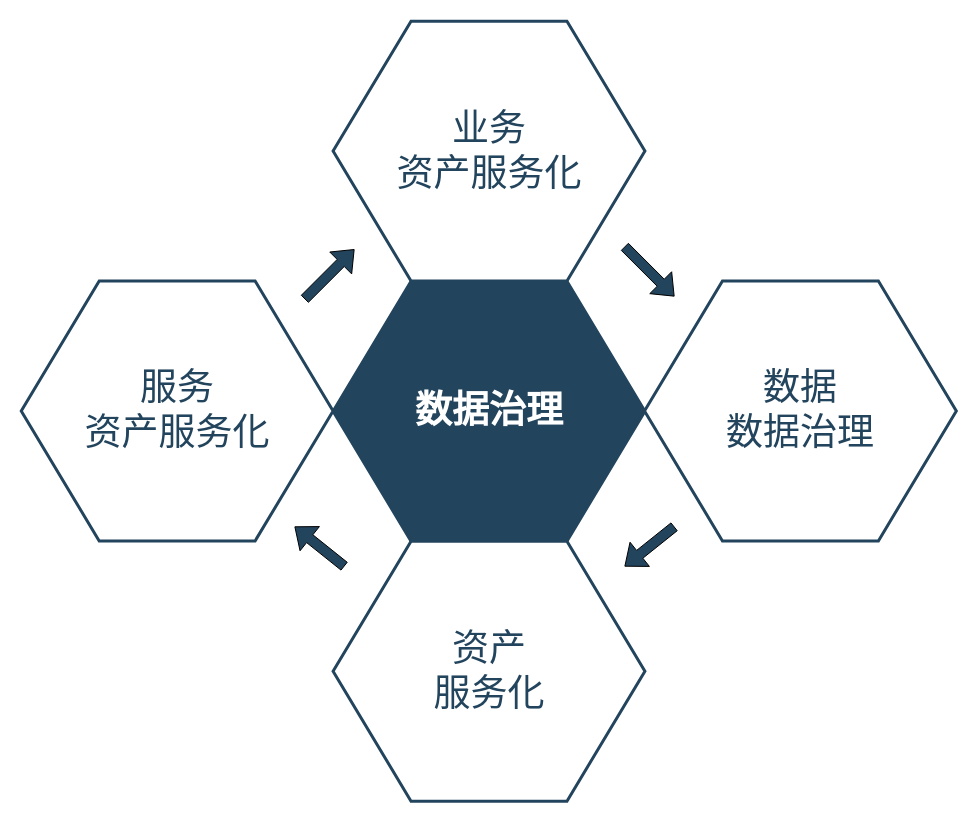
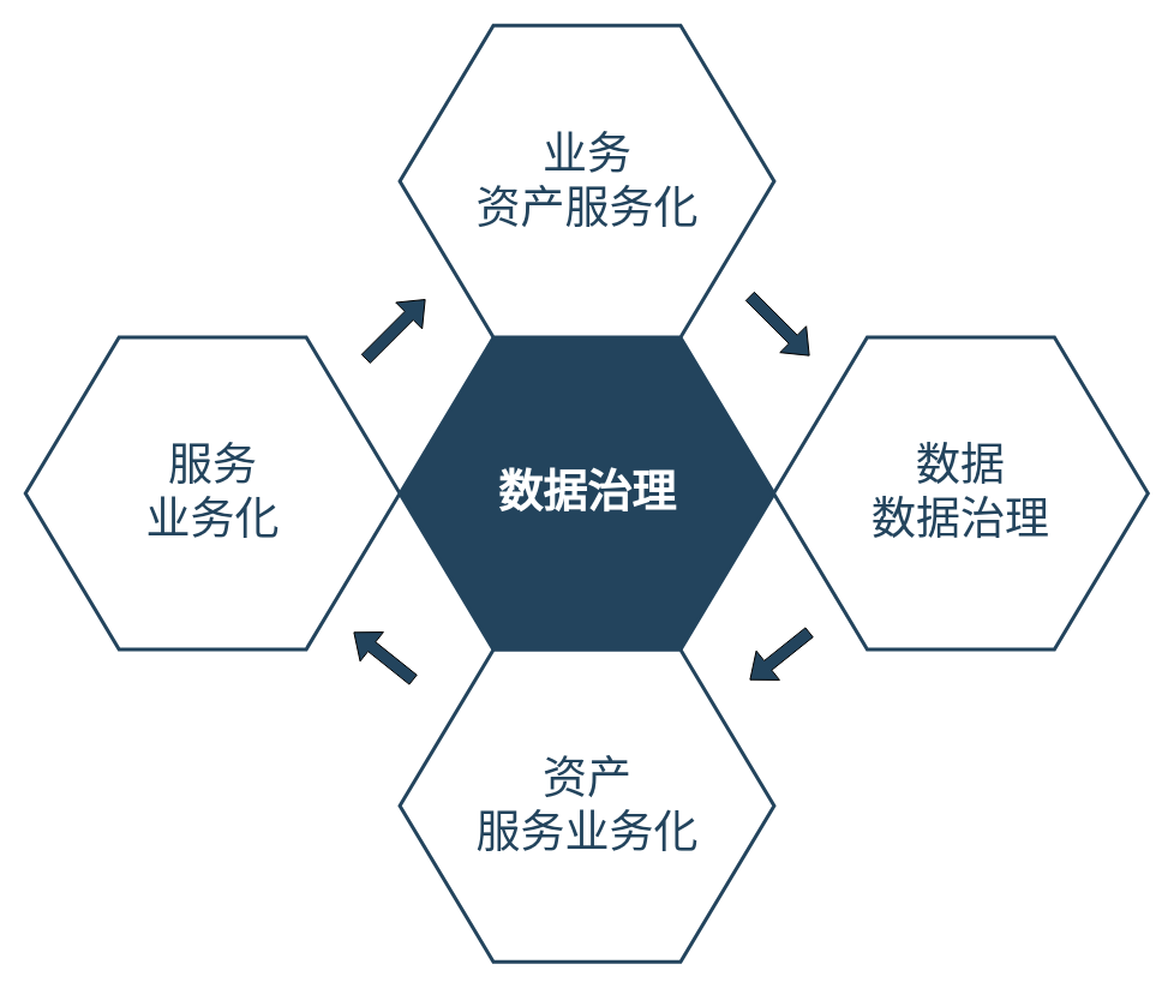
  <mxCell id="0" />
  <mxCell id="1" parent="0" />
  <mxCell id="2" value="&lt;font color=&quot;#ffffff&quot; style=&quot;font-size: 37px;&quot;&gt;&lt;span style=&quot;font-size: 37px;&quot;&gt;&lt;b style=&quot;font-size: 37px;&quot;&gt;数据治理&lt;/b&gt;&lt;/span&gt;&lt;/font&gt;" style="shape=hexagon;perimeter=hexagonPerimeter2;whiteSpace=wrap;html=1;shadow=0;labelBackgroundColor=none;strokeColor=#23445D;fillColor=#23445D;gradientColor=none;fontFamily=Helvetica;fontSize=37;fontColor=#23445d;align=center;strokeWidth=3;" parent="1" vertex="1"><mxGeometry x="332.579" y="280.798" width="311.842" height="259.868" as="geometry" /></mxCell>
  <mxCell id="3" value="" style="triangle;whiteSpace=wrap;html=1;shadow=0;labelBackgroundColor=none;strokeColor=none;fillColor=#FFFFFF;fontFamily=Helvetica;fontSize=17;fontColor=#23445d;align=center;rotation=90;gradientColor=none;flipV=1;flipH=1;opacity=20;" parent="1" vertex="1"><mxGeometry x="213.5" y="298.667" width="72" height="152" as="geometry" /></mxCell>
  <mxCell id="4" value="&lt;font style=&quot;font-size: 37px;&quot;&gt;业务&lt;br style=&quot;font-size: 37px;&quot;&gt;资产服务化&lt;/font&gt;" style="shape=hexagon;perimeter=hexagonPerimeter2;whiteSpace=wrap;html=1;shadow=0;labelBackgroundColor=none;strokeColor=#23445D;fillColor=#ffffff;gradientColor=none;fontFamily=Helvetica;fontSize=37;fontColor=#23445D;align=center;strokeWidth=3;" parent="1" vertex="1"><mxGeometry x="332.579" y="20.667" width="311.842" height="259.868" as="geometry" /></mxCell>
  <mxCell id="5" value="&lt;font style=&quot;font-size: 37px;&quot;&gt;数据&lt;br style=&quot;font-size: 37px;&quot;&gt;数据治理&lt;/font&gt;" style="shape=hexagon;perimeter=hexagonPerimeter2;whiteSpace=wrap;html=1;shadow=0;labelBackgroundColor=none;strokeColor=#23445D;fillColor=#FFFFFF;gradientColor=none;fontFamily=Helvetica;fontSize=37;fontColor=#23445d;align=center;strokeWidth=3;" parent="1" vertex="1"><mxGeometry x="643.998" y="280.535" width="311.842" height="259.868" as="geometry" /></mxCell>
- <mxCell id="6" value="&lt;font style=&quot;font-size: 37px;&quot;&gt;资产&lt;br style=&quot;font-size: 37px;&quot;&gt;服务化&lt;/font&gt;" style="shape=hexagon;perimeter=hexagonPerimeter2;whiteSpace=wrap;html=1;shadow=0;labelBackgroundColor=none;strokeColor=#23445D;fillColor=#FFFFFF;gradientColor=none;fontFamily=Helvetica;fontSize=37;fontColor=#23445d;align=center;strokeWidth=3;" parent="1" vertex="1"><mxGeometry x="332.579" y="540.798" width="311.842" height="259.868" as="geometry" /></mxCell>
- <mxCell id="7" value="&lt;font style=&quot;font-size: 37px;&quot;&gt;服务&lt;br style=&quot;font-size: 37px;&quot;&gt;资产服务化&lt;br style=&quot;font-size: 37px;&quot;&gt;&lt;/font&gt;" style="shape=hexagon;perimeter=hexagonPerimeter2;whiteSpace=wrap;html=1;shadow=0;labelBackgroundColor=none;strokeColor=#23445D;fillColor=#ffffff;gradientColor=none;fontFamily=Helvetica;fontSize=37;fontColor=#23445D;align=center;strokeWidth=3;" parent="1" vertex="1"><mxGeometry x="20.74" y="280.54" width="311.842" height="259.868" as="geometry" /></mxCell>
+ <mxCell id="6" value="&lt;font style=&quot;font-size: 37px;&quot;&gt;资产&lt;br style=&quot;font-size: 37px;&quot;&gt;服务业务化&lt;/font&gt;" style="shape=hexagon;perimeter=hexagonPerimeter2;whiteSpace=wrap;html=1;shadow=0;labelBackgroundColor=none;strokeColor=#23445D;fillColor=#FFFFFF;gradientColor=none;fontFamily=Helvetica;fontSize=37;fontColor=#23445d;align=center;strokeWidth=3;" parent="1" vertex="1"><mxGeometry x="332.579" y="540.798" width="311.842" height="259.868" as="geometry" /></mxCell>
+ <mxCell id="7" value="&lt;font style=&quot;font-size: 37px;&quot;&gt;服务&lt;br style=&quot;font-size: 37px;&quot;&gt;业务化&lt;br style=&quot;font-size: 37px;&quot;&gt;&lt;/font&gt;" style="shape=hexagon;perimeter=hexagonPerimeter2;whiteSpace=wrap;html=1;shadow=0;labelBackgroundColor=none;strokeColor=#23445D;fillColor=#ffffff;gradientColor=none;fontFamily=Helvetica;fontSize=37;fontColor=#23445D;align=center;strokeWidth=3;" parent="1" vertex="1"><mxGeometry x="20.74" y="280.54" width="311.842" height="259.868" as="geometry" /></mxCell>
  <mxCell id="8" value="" style="shape=flexArrow;endArrow=classic;html=1;rounded=0;fillColor=#23445d;" edge="1" parent="1"><mxGeometry width="50" height="50" relative="1" as="geometry"><mxPoint x="304" y="298.67" as="sourcePoint" /><mxPoint x="354" y="248.67" as="targetPoint" /></mxGeometry></mxCell>
  <mxCell id="9" value="" style="shape=flexArrow;endArrow=classic;html=1;rounded=0;fillColor=#23445d;" edge="1" parent="1"><mxGeometry width="50" height="50" relative="1" as="geometry"><mxPoint x="624" y="246" as="sourcePoint" /><mxPoint x="674" y="296" as="targetPoint" /></mxGeometry></mxCell>
  <mxCell id="10" value="" style="shape=flexArrow;endArrow=classic;html=1;rounded=0;fillColor=#23445d;" edge="1" parent="1"><mxGeometry width="50" height="50" relative="1" as="geometry"><mxPoint x="344" y="566" as="sourcePoint" /><mxPoint x="294" y="526" as="targetPoint" /></mxGeometry></mxCell>
  <mxCell id="11" value="" style="shape=flexArrow;endArrow=classic;html=1;rounded=0;fillColor=#23445d;" edge="1" parent="1"><mxGeometry width="50" height="50" relative="1" as="geometry"><mxPoint x="674" y="526" as="sourcePoint" /><mxPoint x="624" y="566" as="targetPoint" /></mxGeometry></mxCell>
